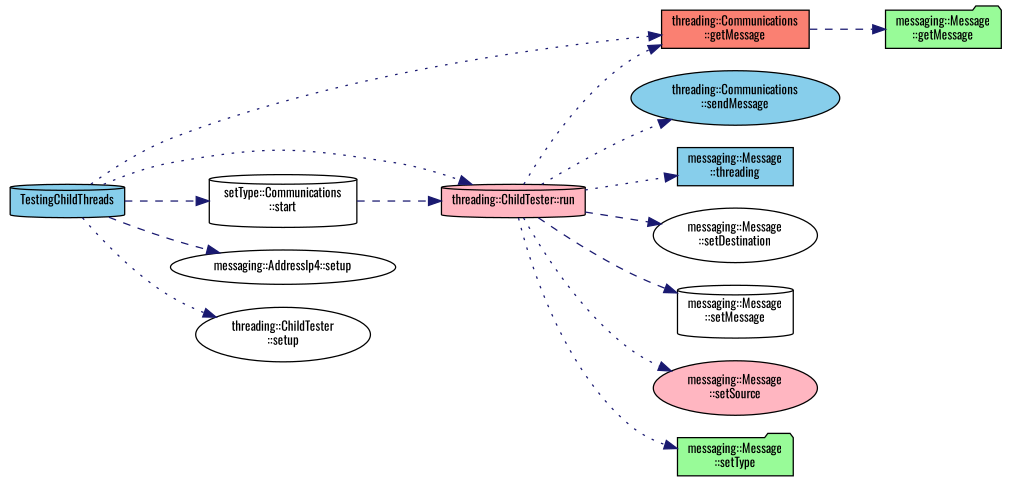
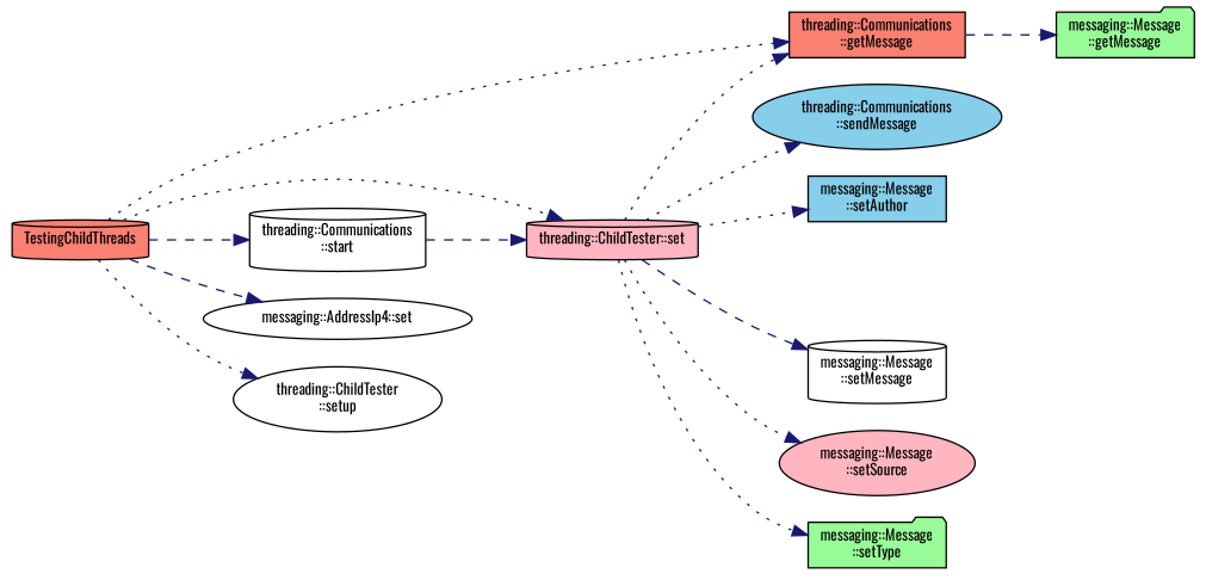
  digraph {
    fontname=Oswald
    rankdir=LR
    node [color=black fillcolor=white fontname=Oswald fontsize=10 shape=ellipse style=filled]
    edge [color=midnightblue fontname=Oswald fontsize=10 labelfontname=Helvetica labelfontsize=10 style=dotted]
-   n1 [fillcolor=skyblue fontcolor=black height=0.2 label=TestingChildThreads shape=cylinder width=0.4]
+   n1 [fillcolor=salmon fontcolor=black height=0.2 label=TestingChildThreads shape=cylinder width=0.4]
    n2 [fillcolor=salmon height=0.2 label="threading::Communications\l::getMessage" shape=box width=0.4]
-   n3 [fillcolor=lightpink height=0.2 label="threading::ChildTester::run" shape=cylinder width=0.4]
-   n4 [height=0.2 label="setType::Communications\l::start" shape=cylinder width=0.4]
-   n5 [height=0.2 label="messaging::AddressIp4::setup" width=0.4]
+   n3 [fillcolor=lightpink height=0.2 label="threading::ChildTester::set" shape=cylinder width=0.4]
+   n4 [height=0.2 label="threading::Communications\l::start" shape=cylinder width=0.4]
+   n5 [height=0.2 label="messaging::AddressIp4::set" width=0.4]
    n6 [height=0.2 label="threading::ChildTester\l::setup" width=0.4]
    n7 [fillcolor=palegreen height=0.2 label="messaging::Message\l::getMessage" shape=folder width=0.4]
    n8 [fillcolor=skyblue height=0.2 label="threading::Communications\l::sendMessage" width=0.4]
-   n9 [fillcolor=skyblue height=0.2 label="messaging::Message\l::threading" shape=box width=0.4]
-   n10 [height=0.2 label="messaging::Message\l::setDestination" width=0.4]
+   n9 [fillcolor=skyblue height=0.2 label="messaging::Message\l::setAuthor" shape=box width=0.4]
    n11 [height=0.2 label="messaging::Message\l::setMessage" shape=cylinder width=0.4]
    n12 [fillcolor=lightpink height=0.2 label="messaging::Message\l::setSource" width=0.4]
    n13 [fillcolor=palegreen height=0.2 label="messaging::Message\l::setType" shape=folder width=0.4]
    n1 -> n2
    n1 -> n3
    n1 -> n4 [style=dashed]
    n1 -> n5 [style=dashed]
    n1 -> n6
    n2 -> n7 [style=dashed]
    n3 -> n2
    n3 -> n8
    n3 -> n9
-   n3 -> n10 [style=dashed]
    n3 -> n11 [style=dashed]
    n3 -> n12
    n3 -> n13
    n4 -> n3 [style=dashed]
  }
